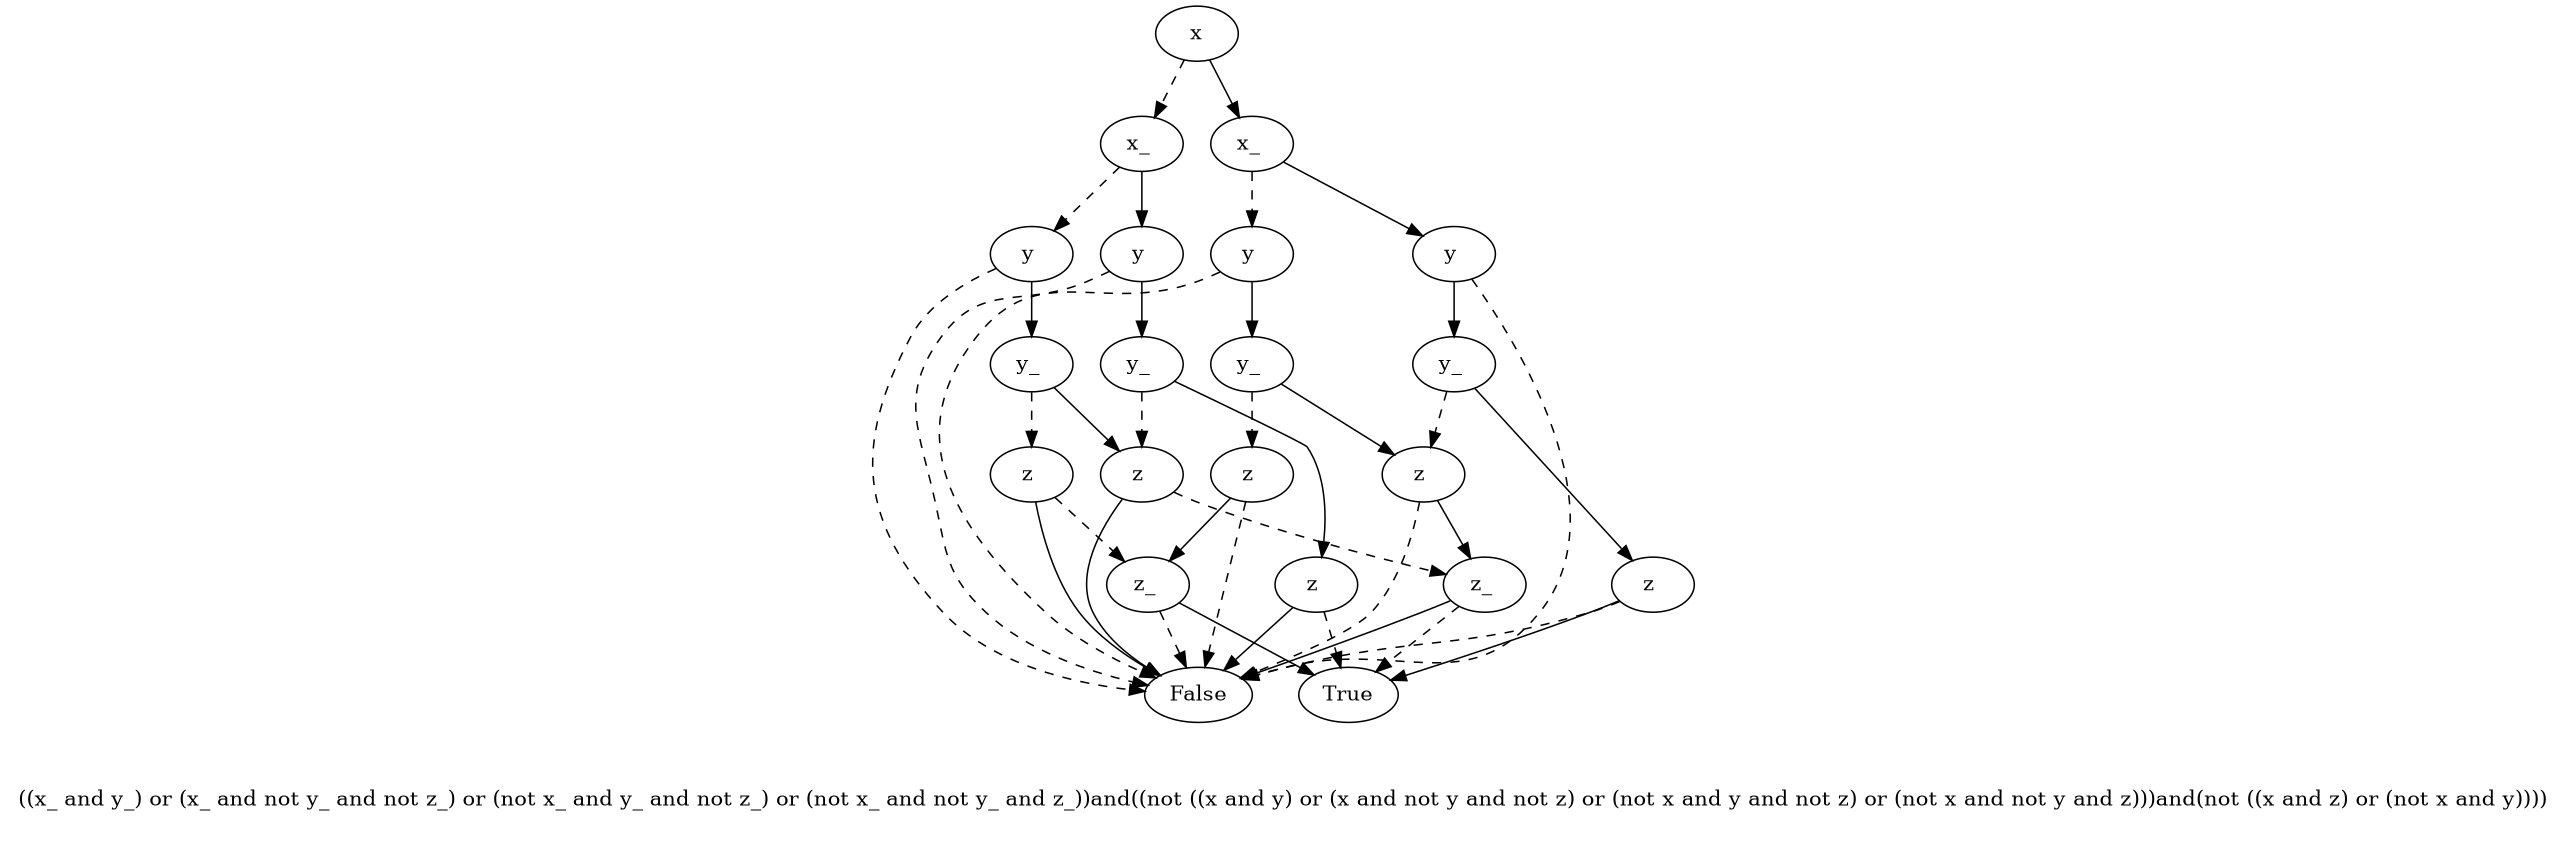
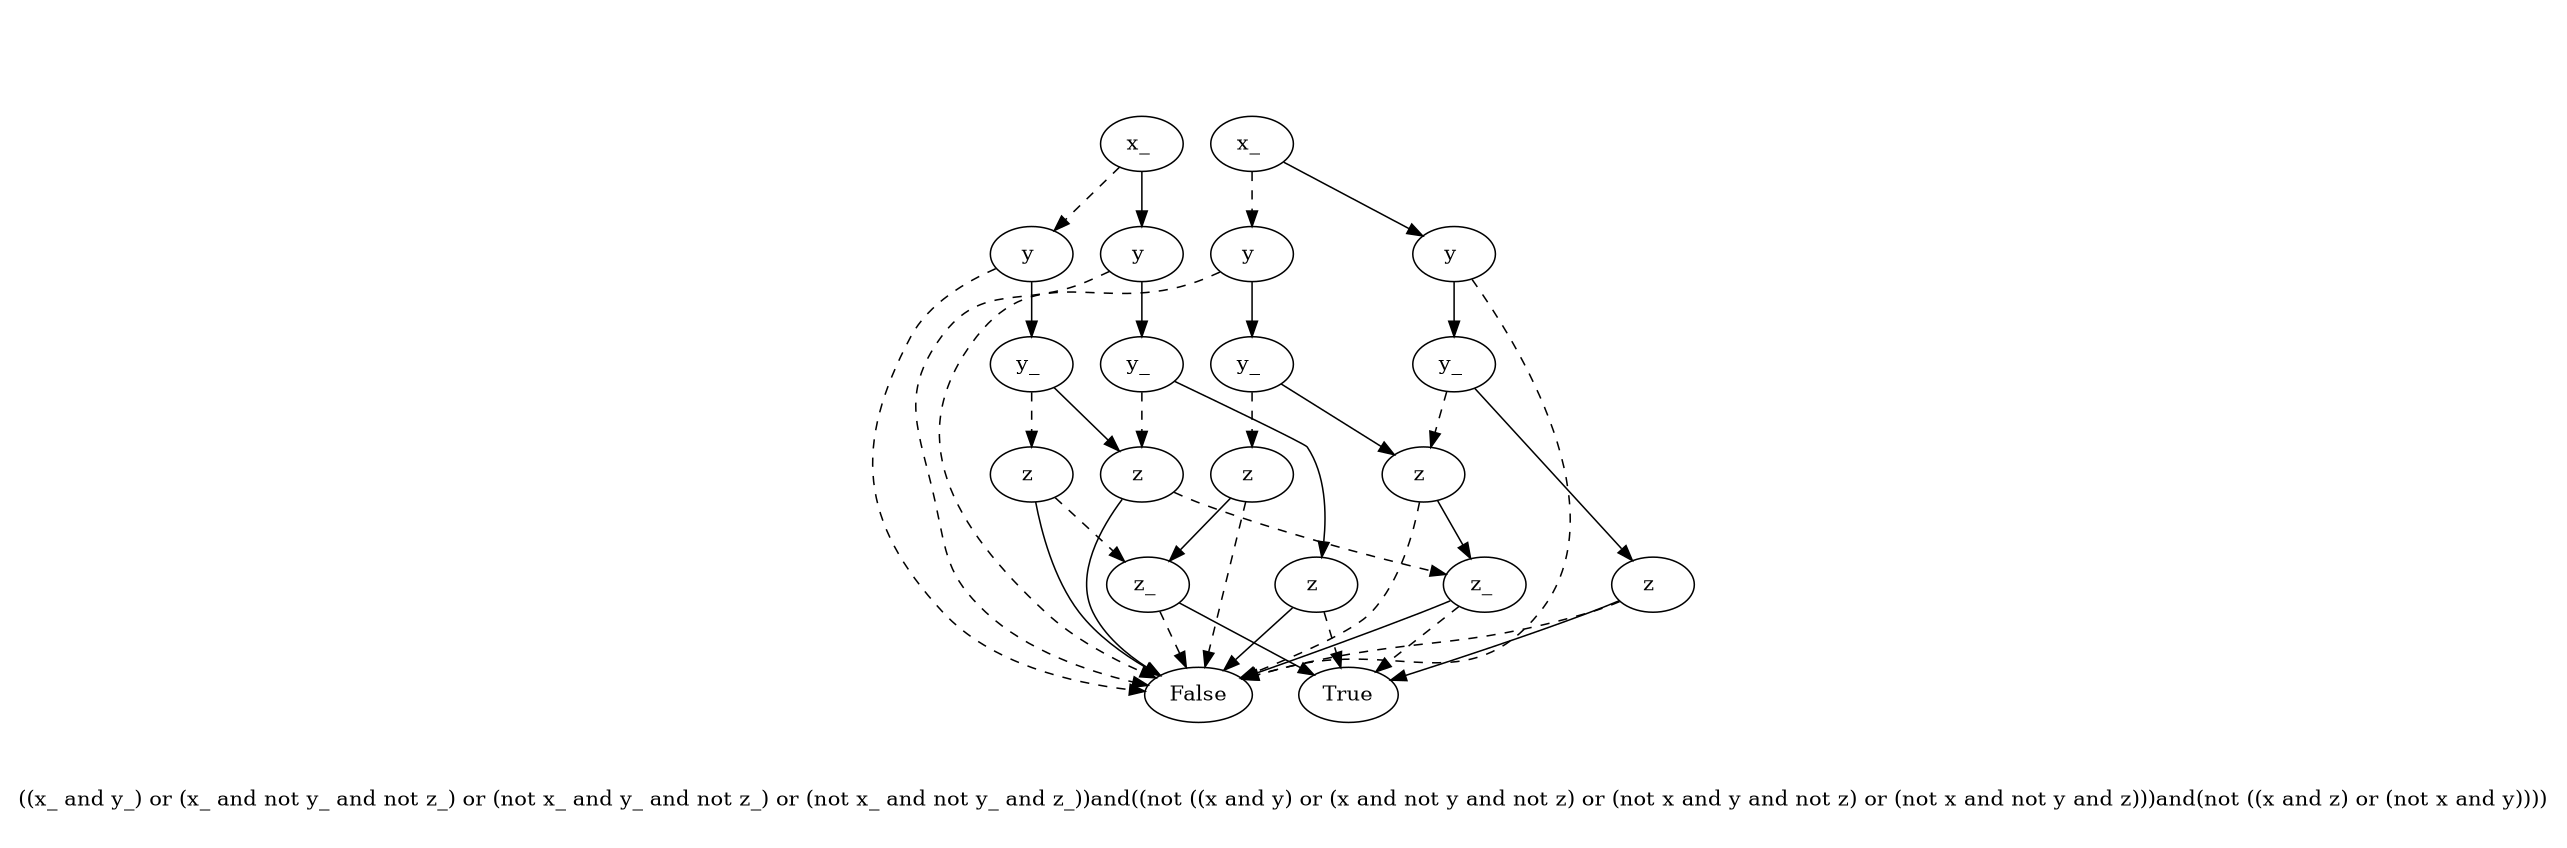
  digraph {
    label="((x_ and y_) or (x_ and not y_ and not z_) or (not x_ and y_ and not z_) or (not x_ and not y_ and z_))and((not ((x and y) or (x and not y and not z) or (not x and y and not z) or (not x and not y and z)))and(not ((x and z) or (not x and y))))\n\n"
-   n1 [label=x]
    n2 [label="x_ "]
    n3 [label="x_ "]
    n4 [label="y "]
    n5 [label="y "]
    n6 [label="False\n"]
    n7 [label="y_ "]
    n8 [label="z "]
    n9 [label="z "]
    n10 [label="z_ "]
    n11 [label="True\n"]
    n12 [label="z_ "]
    n13 [label="y_ "]
    n14 [label="z "]
    n15 [label="y "]
    n16 [label="y "]
    n17 [label="y_ "]
    n18 [label="z "]
    n19 [label="z "]
    n20 [label="y_ "]
    n21 [label="z "]
-   n1 -> n2 [style=dashed]
-   n1 -> n3
    n2 -> n4 [style=dashed]
    n2 -> n5
    n3 -> n15 [style=dashed]
    n3 -> n16
    n4 -> n6 [style=dashed]
    n4 -> n7
    n5 -> n6 [style=dashed]
    n5 -> n13
    n7 -> n8 [style=dashed]
    n7 -> n9
    n8 -> n6
    n8 -> n10 [style=dashed]
    n9 -> n6
    n9 -> n12 [style=dashed]
    n10 -> n6 [style=dashed]
    n10 -> n11
    n12 -> n6
    n12 -> n11 [style=dashed]
    n13 -> n9 [style=dashed]
    n13 -> n14
    n14 -> n6
    n14 -> n11 [style=dashed]
    n15 -> n6 [style=dashed]
    n15 -> n17
    n16 -> n6 [style=dashed]
    n16 -> n20
    n17 -> n18 [style=dashed]
    n17 -> n19
    n18 -> n6 [style=dashed]
    n18 -> n10
    n19 -> n6 [style=dashed]
    n19 -> n12
    n20 -> n19 [style=dashed]
    n20 -> n21
    n21 -> n6 [style=dashed]
    n21 -> n11
  }
